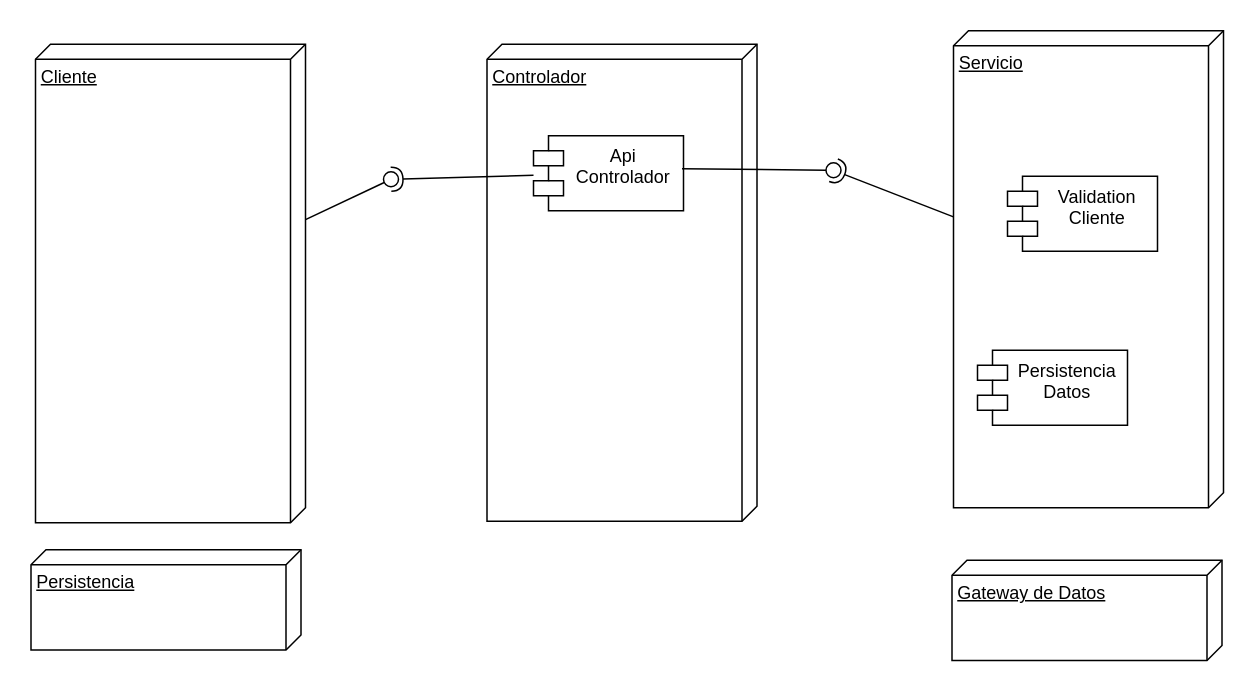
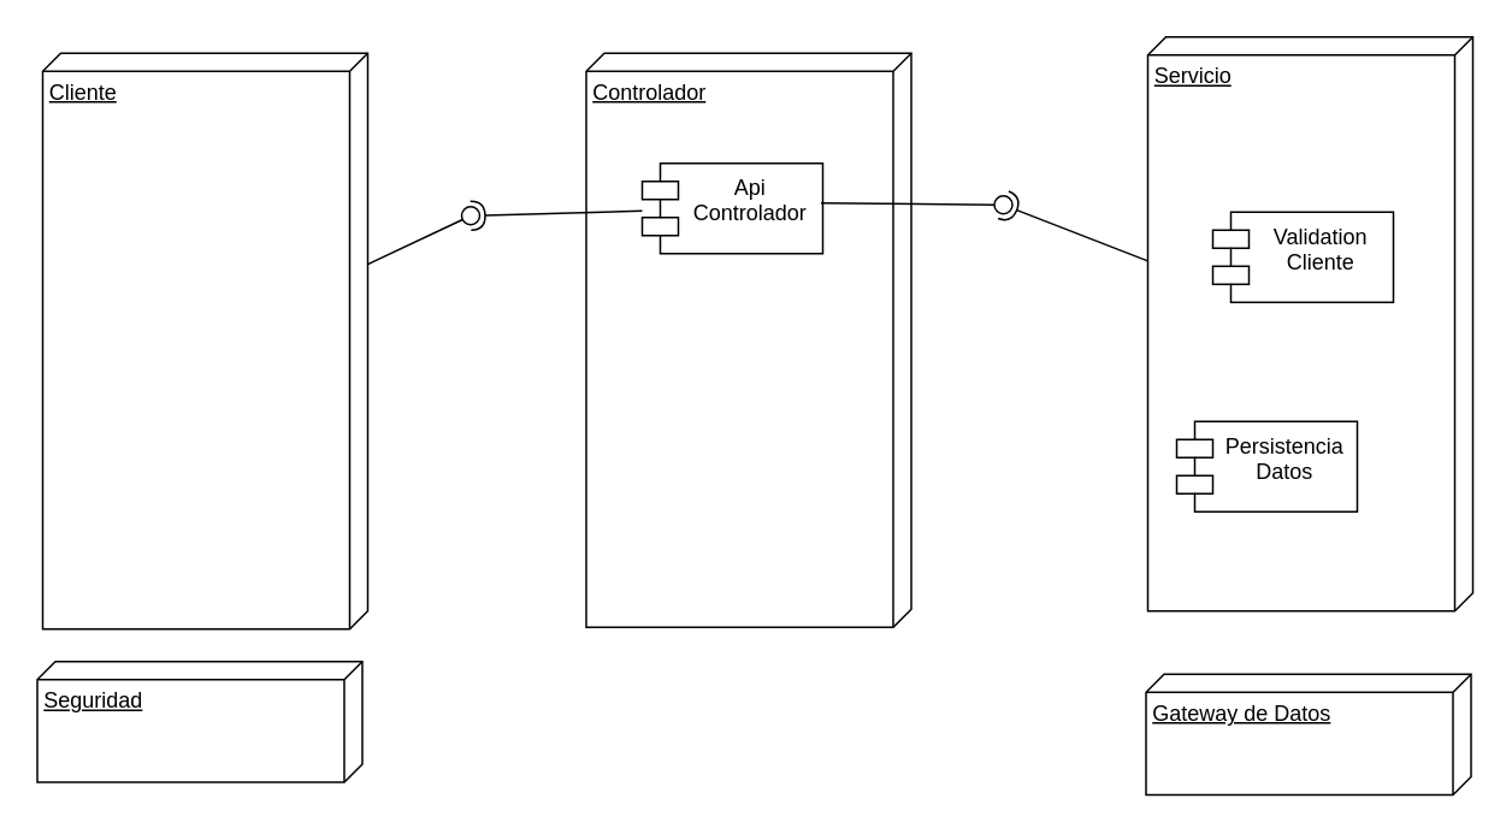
  <mxCell id="0" />
  <mxCell id="1" parent="0" />
  <mxCell id="2" value="" style="group" vertex="1" connectable="0" parent="1"><mxGeometry x="635" y="20" width="180" height="403" as="geometry" /></mxCell>
  <mxCell id="3" value="Servicio" style="verticalAlign=top;align=left;spacingTop=8;spacingLeft=2;spacingRight=12;shape=cube;size=10;direction=south;fontStyle=4;html=1;whiteSpace=wrap;" vertex="1" parent="2"><mxGeometry width="180" height="318" as="geometry" /></mxCell>
  <mxCell id="4" value="Validation Cliente" style="shape=module;align=left;spacingLeft=20;align=center;verticalAlign=top;whiteSpace=wrap;html=1;" vertex="1" parent="2"><mxGeometry x="36" y="97" width="100" height="50" as="geometry" /></mxCell>
  <mxCell id="5" value="Persistencia Datos" style="shape=module;align=left;spacingLeft=20;align=center;verticalAlign=top;whiteSpace=wrap;html=1;" vertex="1" parent="2"><mxGeometry x="16" y="213" width="100" height="50" as="geometry" /></mxCell>
  <mxCell id="6" value="" style="group" vertex="1" connectable="0" parent="2"><mxGeometry x="-1" y="353" width="180" height="67" as="geometry" /></mxCell>
  <mxCell id="7" value="" style="ellipse;whiteSpace=wrap;html=1;align=center;aspect=fixed;fillColor=none;strokeColor=none;resizable=0;perimeter=centerPerimeter;rotatable=0;allowArrows=0;points=[];outlineConnect=1;" vertex="1" parent="6"><mxGeometry x="85" y="6.909" width="10" height="10" as="geometry" /></mxCell>
  <mxCell id="8" value="Gateway de Datos" style="verticalAlign=top;align=left;spacingTop=8;spacingLeft=2;spacingRight=12;shape=cube;size=10;direction=south;fontStyle=4;html=1;whiteSpace=wrap;" vertex="1" parent="6"><mxGeometry width="180" height="66.791" as="geometry" /></mxCell>
  <mxCell id="9" value="" style="ellipse;whiteSpace=wrap;html=1;align=center;aspect=fixed;fillColor=none;strokeColor=none;resizable=0;perimeter=centerPerimeter;rotatable=0;allowArrows=0;points=[];outlineConnect=1;" vertex="1" parent="2"><mxGeometry x="56" y="117" width="10" height="10" as="geometry" /></mxCell>
  <mxCell id="10" value="" style="group" vertex="1" connectable="0" parent="1"><mxGeometry x="23" y="29" width="180" height="320" as="geometry" /></mxCell>
  <mxCell id="11" value="" style="ellipse;whiteSpace=wrap;html=1;align=center;aspect=fixed;fillColor=none;strokeColor=none;resizable=0;perimeter=centerPerimeter;rotatable=0;allowArrows=0;points=[];outlineConnect=1;" vertex="1" parent="10"><mxGeometry x="85" y="33" width="10" height="10" as="geometry" /></mxCell>
  <mxCell id="12" value="Cliente" style="verticalAlign=top;align=left;spacingTop=8;spacingLeft=2;spacingRight=12;shape=cube;size=10;direction=south;fontStyle=4;html=1;whiteSpace=wrap;" vertex="1" parent="10"><mxGeometry width="180" height="319" as="geometry" /></mxCell>
  <mxCell id="13" value="Controlador&lt;br&gt;" style="verticalAlign=top;align=left;spacingTop=8;spacingLeft=2;spacingRight=12;shape=cube;size=10;direction=south;fontStyle=4;html=1;whiteSpace=wrap;" vertex="1" parent="1"><mxGeometry x="324" y="29" width="180" height="318" as="geometry" /></mxCell>
  <mxCell id="14" value="Api Controlador" style="shape=module;align=left;spacingLeft=20;align=center;verticalAlign=top;whiteSpace=wrap;html=1;" vertex="1" parent="1"><mxGeometry x="355" y="90" width="100" height="50" as="geometry" /></mxCell>
  <mxCell id="15" value="" style="group" vertex="1" connectable="0" parent="1"><mxGeometry x="20" y="366" width="180" height="67" as="geometry" /></mxCell>
  <mxCell id="16" value="" style="ellipse;whiteSpace=wrap;html=1;align=center;aspect=fixed;fillColor=none;strokeColor=none;resizable=0;perimeter=centerPerimeter;rotatable=0;allowArrows=0;points=[];outlineConnect=1;" vertex="1" parent="15"><mxGeometry x="85" y="6.909" width="10" height="10" as="geometry" /></mxCell>
- <mxCell id="17" value="Persistencia" style="verticalAlign=top;align=left;spacingTop=8;spacingLeft=2;spacingRight=12;shape=cube;size=10;direction=south;fontStyle=4;html=1;whiteSpace=wrap;" vertex="1" parent="15"><mxGeometry width="180" height="66.791" as="geometry" /></mxCell>
+ <mxCell id="17" value="Seguridad" style="verticalAlign=top;align=left;spacingTop=8;spacingLeft=2;spacingRight=12;shape=cube;size=10;direction=south;fontStyle=4;html=1;whiteSpace=wrap;" vertex="1" parent="15"><mxGeometry width="180" height="66.791" as="geometry" /></mxCell>
  <mxCell id="18" value="" style="rounded=0;orthogonalLoop=1;jettySize=auto;html=1;endArrow=halfCircle;endFill=0;endSize=6;strokeWidth=1;sketch=0;" edge="1" target="20" parent="1" source="14"><mxGeometry relative="1" as="geometry"><mxPoint x="280" y="119" as="sourcePoint" /></mxGeometry></mxCell>
  <mxCell id="19" value="" style="rounded=0;orthogonalLoop=1;jettySize=auto;html=1;endArrow=oval;endFill=0;sketch=0;sourcePerimeterSpacing=0;targetPerimeterSpacing=0;endSize=10;" edge="1" target="20" parent="1" source="12"><mxGeometry relative="1" as="geometry"><mxPoint x="240" y="119" as="sourcePoint" /></mxGeometry></mxCell>
  <mxCell id="20" value="" style="ellipse;whiteSpace=wrap;html=1;align=center;aspect=fixed;fillColor=none;strokeColor=none;resizable=0;perimeter=centerPerimeter;rotatable=0;allowArrows=0;points=[];outlineConnect=1;" vertex="1" parent="1"><mxGeometry x="255" y="114" width="10" height="10" as="geometry" /></mxCell>
  <mxCell id="21" value="" style="rounded=0;orthogonalLoop=1;jettySize=auto;html=1;endArrow=halfCircle;endFill=0;endSize=6;strokeWidth=1;sketch=0;" edge="1" target="23" parent="1" source="3"><mxGeometry x="523" y="224" width="10" height="10" as="geometry"><mxPoint x="695" y="151" as="sourcePoint" /></mxGeometry></mxCell>
  <mxCell id="22" value="" style="rounded=0;orthogonalLoop=1;jettySize=auto;html=1;endArrow=oval;endFill=0;sketch=0;sourcePerimeterSpacing=0;targetPerimeterSpacing=0;endSize=10;" edge="1" target="23" parent="1"><mxGeometry relative="1" as="geometry"><mxPoint x="454" y="112" as="sourcePoint" /></mxGeometry></mxCell>
  <mxCell id="23" value="" style="ellipse;whiteSpace=wrap;html=1;align=center;aspect=fixed;fillColor=none;strokeColor=none;resizable=0;perimeter=centerPerimeter;rotatable=0;allowArrows=0;points=[];outlineConnect=1;" vertex="1" parent="1"><mxGeometry x="550" y="108" width="10" height="10" as="geometry" /></mxCell>
